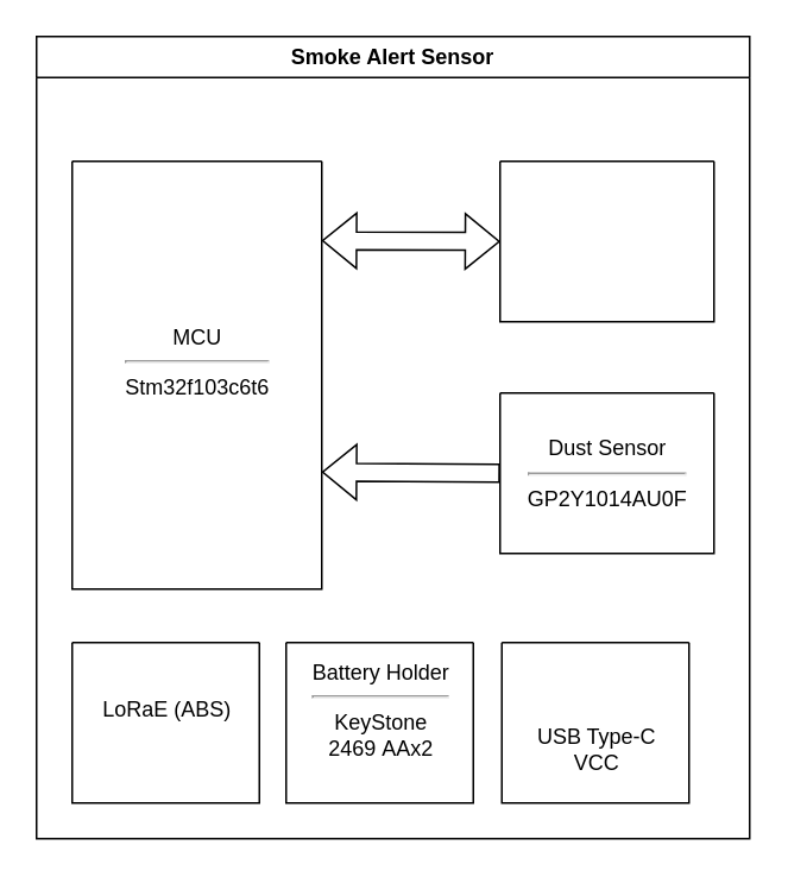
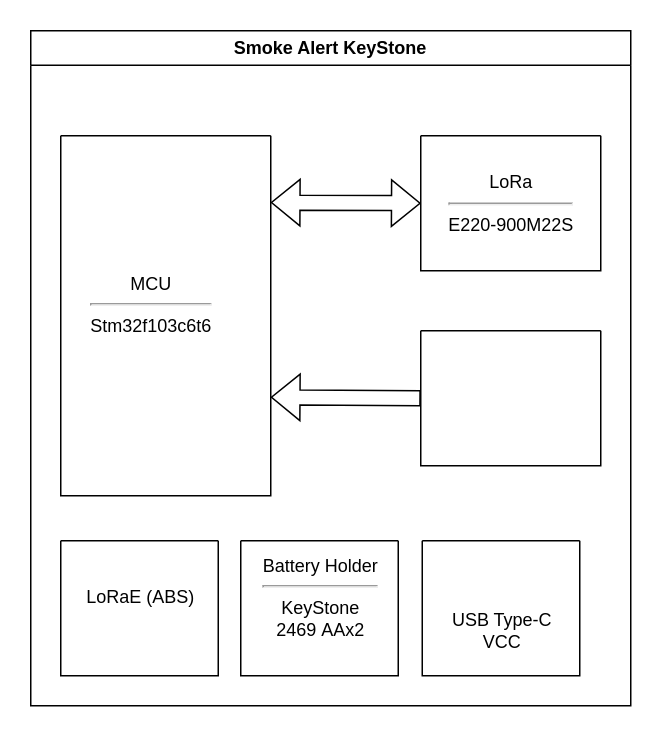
  <mxCell id="0" />
  <mxCell id="1" parent="0" />
- <mxCell id="2" value="Smoke Alert Sensor" style="swimlane;whiteSpace=wrap;html=1;" vertex="1" parent="1"><mxGeometry x="20" y="20" width="400" height="450" as="geometry" /></mxCell>
+ <mxCell id="2" value="Smoke Alert KeyStone" style="swimlane;whiteSpace=wrap;html=1;" vertex="1" parent="1"><mxGeometry x="20" y="20" width="400" height="450" as="geometry" /></mxCell>
  <mxCell id="3" value="" style="swimlane;startSize=0;" vertex="1" parent="2"><mxGeometry x="20" y="70" width="140" height="240" as="geometry" /></mxCell>
- <mxCell id="4" value="MCU&lt;hr&gt;&lt;div&gt;&lt;span style=&quot;background-color: transparent; color: light-dark(rgb(0, 0, 0), rgb(255, 255, 255));&quot;&gt;Stm32f103c6t6&lt;/span&gt;&lt;/div&gt;&lt;div&gt;&lt;br&gt;&lt;/div&gt;" style="text;html=1;align=center;verticalAlign=middle;resizable=0;points=[];autosize=1;strokeColor=none;fillColor=none;" vertex="1" parent="3"><mxGeometry x="20" y="85" width="100" height="70" as="geometry" /></mxCell>
+ <mxCell id="4" value="MCU&lt;hr&gt;&lt;div&gt;&lt;span style=&quot;background-color: transparent; color: light-dark(rgb(0, 0, 0), rgb(255, 255, 255));&quot;&gt;Stm32f103c6t6&lt;/span&gt;&lt;/div&gt;&lt;div&gt;&lt;br&gt;&lt;/div&gt;" style="text;html=1;align=center;verticalAlign=middle;resizable=0;points=[];autosize=1;strokeColor=none;fillColor=none;" vertex="1" parent="3"><mxGeometry x="10" y="85" width="100" height="70" as="geometry" /></mxCell>
  <mxCell id="5" value="" style="swimlane;startSize=0;" vertex="1" parent="2"><mxGeometry x="260" y="70" width="120" height="90" as="geometry"><mxRectangle x="260" y="70" width="50" height="40" as="alternateBounds" /></mxGeometry></mxCell>
+ <mxCell id="6" value="LoRa&lt;hr&gt;E220-900M22S" style="text;html=1;align=center;verticalAlign=middle;resizable=0;points=[];autosize=1;strokeColor=none;fillColor=none;" vertex="1" parent="5"><mxGeometry x="5" y="15" width="110" height="60" as="geometry" /></mxCell>
  <mxCell id="7" value="" style="swimlane;startSize=0;" vertex="1" parent="2"><mxGeometry x="260" y="200" width="120" height="90" as="geometry" /></mxCell>
- <mxCell id="8" value="&lt;div&gt;Dust Sensor&lt;/div&gt;&lt;hr&gt;GP2Y1014AU0F" style="text;html=1;align=center;verticalAlign=middle;resizable=0;points=[];autosize=1;strokeColor=none;fillColor=none;" vertex="1" parent="7"><mxGeometry x="5" y="15" width="110" height="60" as="geometry" /></mxCell>
  <mxCell id="9" value="" style="swimlane;startSize=0;" vertex="1" parent="2"><mxGeometry x="140" y="340" width="105" height="90" as="geometry" /></mxCell>
  <mxCell id="10" value="&lt;div&gt;Battery Holder&lt;/div&gt;&lt;hr&gt;KeyStone&lt;div&gt;2469&amp;nbsp;&lt;span style=&quot;background-color: transparent; color: light-dark(rgb(0, 0, 0), rgb(255, 255, 255));&quot;&gt;AAx2&lt;/span&gt;&lt;div&gt;&lt;div&gt;&lt;br&gt;&lt;/div&gt;&lt;/div&gt;&lt;/div&gt;" style="text;html=1;align=center;verticalAlign=middle;resizable=0;points=[];autosize=1;strokeColor=none;fillColor=none;" vertex="1" parent="9"><mxGeometry x="2.5" width="100" height="90" as="geometry" /></mxCell>
  <mxCell id="11" value="" style="shape=flexArrow;endArrow=classic;startArrow=classic;html=1;rounded=0;" edge="1" parent="2"><mxGeometry width="100" height="100" relative="1" as="geometry"><mxPoint x="160" y="114.5" as="sourcePoint" /><mxPoint x="260" y="115" as="targetPoint" /></mxGeometry></mxCell>
  <mxCell id="12" value="" style="shape=flexArrow;endArrow=classic;html=1;rounded=0;entryX=1.005;entryY=0.724;entryDx=0;entryDy=0;entryPerimeter=0;exitX=0;exitY=0.5;exitDx=0;exitDy=0;" edge="1" parent="2" source="7"><mxGeometry width="50" height="50" relative="1" as="geometry"><mxPoint x="257.74" y="245.66" as="sourcePoint" /><mxPoint x="160.0" y="244.33" as="targetPoint" /></mxGeometry></mxCell>
  <mxCell id="13" value="" style="swimlane;startSize=0;" vertex="1" parent="2"><mxGeometry x="261" y="340" width="105" height="90" as="geometry" /></mxCell>
  <mxCell id="14" value="&lt;div&gt;USB Type-C&lt;br&gt;VCC&lt;/div&gt;" style="text;html=1;align=center;verticalAlign=middle;resizable=0;points=[];autosize=1;strokeColor=none;fillColor=none;" vertex="1" parent="13"><mxGeometry x="7.5" y="40" width="90" height="40" as="geometry" /></mxCell>
  <mxCell id="15" value="" style="swimlane;startSize=0;" vertex="1" parent="1"><mxGeometry x="40" y="360" width="105" height="90" as="geometry" /></mxCell>
  <mxCell id="16" value="&lt;div&gt;LoRaE (ABS)&lt;/div&gt;&lt;div&gt;&lt;div&gt;&lt;div&gt;&lt;br&gt;&lt;/div&gt;&lt;/div&gt;&lt;/div&gt;" style="text;html=1;align=center;verticalAlign=middle;resizable=0;points=[];autosize=1;strokeColor=none;fillColor=none;" vertex="1" parent="15"><mxGeometry x="7.5" y="25" width="90" height="40" as="geometry" /></mxCell>
